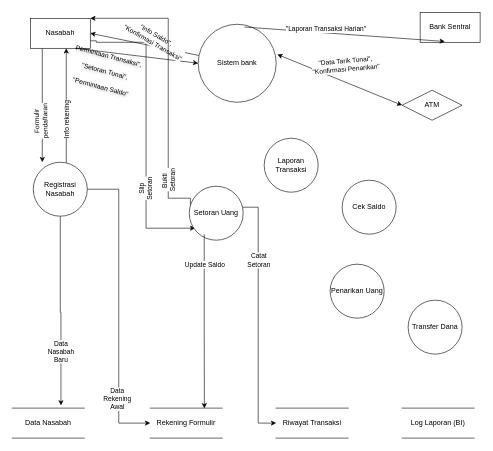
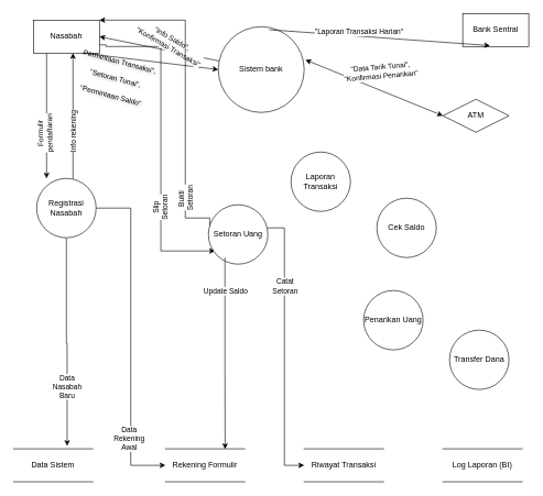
  <mxCell id="0" />
  <mxCell id="1" parent="0" />
  <mxCell id="2" value="Sistem bank" style="shape=ellipse;html=1;dashed=0;whiteSpace=wrap;aspect=fixed;perimeter=ellipsePerimeter;" vertex="1" parent="1"><mxGeometry x="330" y="40" width="130" height="130" as="geometry" /></mxCell>
  <mxCell id="3" style="edgeStyle=orthogonalEdgeStyle;rounded=0;orthogonalLoop=1;jettySize=auto;html=1;entryX=0.5;entryY=0;entryDx=0;entryDy=0;" edge="1" parent="1"><mxGeometry relative="1" as="geometry"><mxPoint x="70" y="80" as="sourcePoint" /><mxPoint x="70" y="270" as="targetPoint" /></mxGeometry></mxCell>
  <mxCell id="4" value="&lt;div&gt;Formulir&lt;/div&gt;&lt;div&gt;pendaftaran&lt;/div&gt;" style="edgeLabel;html=1;align=center;verticalAlign=middle;resizable=0;points=[];rotation=-91;" vertex="1" connectable="0" parent="3"><mxGeometry x="0.284" y="-2" relative="1" as="geometry"><mxPoint as="offset" /></mxGeometry></mxCell>
  <mxCell id="5" style="edgeStyle=orthogonalEdgeStyle;rounded=0;orthogonalLoop=1;jettySize=auto;html=1;entryX=0;entryY=0.5;entryDx=0;entryDy=0;exitX=1;exitY=0.75;exitDx=0;exitDy=0;" edge="1" parent="1" source="7"><mxGeometry relative="1" as="geometry"><mxPoint x="160" y="80" as="sourcePoint" /><mxPoint x="325" y="380" as="targetPoint" /><Array as="points"><mxPoint x="160" y="68" /><mxPoint x="160" y="70" /><mxPoint x="243" y="70" /><mxPoint x="243" y="380" /></Array></mxGeometry></mxCell>
  <mxCell id="6" value="&lt;div&gt;Slip&lt;/div&gt;&lt;div&gt;Setoran&lt;/div&gt;" style="edgeLabel;html=1;align=center;verticalAlign=middle;resizable=0;points=[];rotation=-90;" vertex="1" connectable="0" parent="5"><mxGeometry x="0.401" y="-1" relative="1" as="geometry"><mxPoint as="offset" /></mxGeometry></mxCell>
  <mxCell id="7" value="Nasabah" style="html=1;dashed=0;whiteSpace=wrap;" vertex="1" parent="1"><mxGeometry x="50" y="30" width="100" height="50" as="geometry" /></mxCell>
  <mxCell id="8" value="Bank Sentral" style="html=1;dashed=0;whiteSpace=wrap;" vertex="1" parent="1"><mxGeometry x="700" y="20" width="100" height="50" as="geometry" /></mxCell>
  <mxCell id="9" value="ATM" style="rhombus;html=1;dashed=0;whiteSpace=wrap;" vertex="1" parent="1"><mxGeometry x="670" y="150" width="100" height="50" as="geometry" /></mxCell>
  <mxCell id="10" value="" style="endArrow=classic;html=1;rounded=0;entryX=0;entryY=0.5;entryDx=0;entryDy=0;exitX=0.75;exitY=1;exitDx=0;exitDy=0;labelBackgroundColor=none;labelBorderColor=default;" edge="1" parent="1" source="7" target="2"><mxGeometry width="50" height="50" relative="1" as="geometry"><mxPoint x="100" y="70" as="sourcePoint" /><mxPoint x="308.05" y="234.02" as="targetPoint" /></mxGeometry></mxCell>
  <mxCell id="11" value="&lt;div&gt;&lt;br&gt;&lt;/div&gt;&lt;div&gt;&lt;br&gt;&lt;/div&gt;&lt;div&gt;&lt;br&gt;&lt;/div&gt;&lt;div&gt;&lt;br&gt;&lt;/div&gt;&lt;div&gt;Permintaan Transaksi&quot;,&lt;/div&gt;&lt;div&gt;&lt;br&gt;&lt;/div&gt;&lt;div&gt;&quot;Setoran Tunai&quot;,&lt;/div&gt;&lt;div&gt;&lt;br&gt;&lt;/div&gt;&lt;div&gt;&quot;Permintaan Saldo&quot;&lt;/div&gt;" style="edgeLabel;html=1;align=center;verticalAlign=middle;resizable=0;points=[];labelBackgroundColor=none;rotation=15;labelBorderColor=none;textShadow=1;" vertex="1" connectable="0" parent="10"><mxGeometry x="-0.2" y="1" relative="1" as="geometry"><mxPoint x="-27" y="3" as="offset" /></mxGeometry></mxCell>
  <mxCell id="12" value="" style="endArrow=classic;startArrow=classic;html=1;rounded=0;entryX=0;entryY=0.5;entryDx=0;entryDy=0;exitX=1.015;exitY=0.387;exitDx=0;exitDy=0;exitPerimeter=0;" edge="1" parent="1" source="2" target="9"><mxGeometry width="50" height="50" relative="1" as="geometry"><mxPoint x="490" y="130" as="sourcePoint" /><mxPoint x="540" y="80" as="targetPoint" /></mxGeometry></mxCell>
  <mxCell id="13" value="&lt;div&gt; &quot;Data Tarik Tunai&quot;,&lt;/div&gt;&lt;div&gt;&quot;Konfirmasi Penarikan&quot;&lt;/div&gt;" style="edgeLabel;html=1;align=center;verticalAlign=middle;resizable=0;points=[];labelBackgroundColor=default;rotation=-5;" vertex="1" connectable="0" parent="12"><mxGeometry x="-0.121" y="3" relative="1" as="geometry"><mxPoint x="21" y="-17" as="offset" /></mxGeometry></mxCell>
  <mxCell id="14" value="" style="endArrow=classic;html=1;rounded=0;entryX=0.412;entryY=0.973;entryDx=0;entryDy=0;entryPerimeter=0;exitX=0.592;exitY=0.035;exitDx=0;exitDy=0;exitPerimeter=0;" edge="1" parent="1" source="2" target="8"><mxGeometry width="50" height="50" relative="1" as="geometry"><mxPoint x="420" y="90" as="sourcePoint" /><mxPoint x="470" y="40" as="targetPoint" /></mxGeometry></mxCell>
  <mxCell id="15" value="&quot;Laporan Transaksi Harian&quot;" style="edgeLabel;html=1;align=center;verticalAlign=middle;resizable=0;points=[];labelBackgroundColor=default;rotation=0;" vertex="1" connectable="0" parent="14"><mxGeometry x="-0.075" y="-3" relative="1" as="geometry"><mxPoint x="-19" y="-11" as="offset" /></mxGeometry></mxCell>
  <mxCell id="16" value="" style="endArrow=classic;html=1;rounded=0;entryX=1;entryY=0.5;entryDx=0;entryDy=0;" edge="1" parent="1" source="2" target="7"><mxGeometry width="50" height="50" relative="1" as="geometry"><mxPoint x="300" y="50" as="sourcePoint" /><mxPoint x="350" y="0" as="targetPoint" /></mxGeometry></mxCell>
  <mxCell id="17" value="&lt;div&gt;&quot;Info Saldo&quot;,&amp;nbsp;&lt;/div&gt;&lt;div&gt;&quot;Konfirmasi Transaksi&quot;&lt;/div&gt;" style="edgeLabel;html=1;align=center;verticalAlign=middle;resizable=0;points=[];labelBackgroundColor=default;rotation=30;" vertex="1" connectable="0" parent="16"><mxGeometry x="0.063" y="1" relative="1" as="geometry"><mxPoint x="23" y="-9" as="offset" /></mxGeometry></mxCell>
  <mxCell id="18" style="edgeStyle=orthogonalEdgeStyle;rounded=0;orthogonalLoop=1;jettySize=auto;html=1;entryX=0;entryY=0.5;entryDx=0;entryDy=0;" edge="1" parent="1" source="39" target="34"><mxGeometry relative="1" as="geometry" /></mxCell>
  <mxCell id="19" value="&lt;div&gt;Data&lt;/div&gt;&lt;div&gt;Rekening&lt;/div&gt;&lt;div&gt;Awal&lt;/div&gt;" style="edgeLabel;html=1;align=center;verticalAlign=middle;resizable=0;points=[];" vertex="1" connectable="0" parent="18"><mxGeometry x="0.623" y="-3" relative="1" as="geometry"><mxPoint as="offset" /></mxGeometry></mxCell>
  <mxCell id="20" style="edgeStyle=orthogonalEdgeStyle;rounded=0;orthogonalLoop=1;jettySize=auto;html=1;" edge="1" parent="1" source="39" target="7"><mxGeometry relative="1" as="geometry"><Array as="points"><mxPoint x="110" y="180" /><mxPoint x="110" y="180" /></Array></mxGeometry></mxCell>
  <mxCell id="21" value="Info rekening" style="edgeLabel;html=1;align=center;verticalAlign=middle;resizable=0;points=[];rotation=-90;" vertex="1" connectable="0" parent="20"><mxGeometry x="-0.224" y="-5" relative="1" as="geometry"><mxPoint x="-5" y="3" as="offset" /></mxGeometry></mxCell>
  <mxCell id="22" value="Laporan Transaksi" style="shape=ellipse;html=1;dashed=0;whiteSpace=wrap;aspect=fixed;perimeter=ellipsePerimeter;" vertex="1" parent="1"><mxGeometry x="440" y="230" width="90" height="90" as="geometry" /></mxCell>
  <mxCell id="23" style="edgeStyle=orthogonalEdgeStyle;rounded=0;orthogonalLoop=1;jettySize=auto;html=1;entryX=0;entryY=0.5;entryDx=0;entryDy=0;" edge="1" parent="1" source="27" target="33"><mxGeometry relative="1" as="geometry"><Array as="points"><mxPoint x="430" y="345" /><mxPoint x="430" y="705" /></Array></mxGeometry></mxCell>
  <mxCell id="24" value="&lt;div&gt;Catat&lt;/div&gt;&lt;div&gt;Setoran&lt;/div&gt;" style="edgeLabel;html=1;align=center;verticalAlign=middle;resizable=0;points=[];" vertex="1" connectable="0" parent="23"><mxGeometry x="-0.448" relative="1" as="geometry"><mxPoint as="offset" /></mxGeometry></mxCell>
  <mxCell id="25" style="edgeStyle=orthogonalEdgeStyle;rounded=0;orthogonalLoop=1;jettySize=auto;html=1;exitX=0.022;exitY=0.356;exitDx=0;exitDy=0;exitPerimeter=0;" edge="1" parent="1" source="27"><mxGeometry relative="1" as="geometry"><mxPoint x="315" y="330" as="sourcePoint" /><mxPoint x="150" y="30" as="targetPoint" /><Array as="points"><mxPoint x="317" y="330" /><mxPoint x="280" y="330" /><mxPoint x="280" y="30" /></Array></mxGeometry></mxCell>
  <mxCell id="26" value="&lt;div&gt;Bukti&amp;nbsp;&lt;/div&gt;&lt;div&gt;Setoran&lt;/div&gt;" style="edgeLabel;html=1;align=center;verticalAlign=middle;resizable=0;points=[];rotation=-90;" vertex="1" connectable="0" parent="25"><mxGeometry x="-0.675" relative="1" as="geometry"><mxPoint as="offset" /></mxGeometry></mxCell>
  <mxCell id="27" value="Setoran Uang" style="shape=ellipse;html=1;dashed=0;whiteSpace=wrap;aspect=fixed;perimeter=ellipsePerimeter;" vertex="1" parent="1"><mxGeometry x="315" y="310" width="90" height="90" as="geometry" /></mxCell>
  <mxCell id="28" value="Transfer Dana" style="shape=ellipse;html=1;dashed=0;whiteSpace=wrap;aspect=fixed;perimeter=ellipsePerimeter;" vertex="1" parent="1"><mxGeometry x="680" y="500" width="90" height="90" as="geometry" /></mxCell>
  <mxCell id="29" value="Penarikan Uang" style="shape=ellipse;html=1;dashed=0;whiteSpace=wrap;aspect=fixed;perimeter=ellipsePerimeter;" vertex="1" parent="1"><mxGeometry x="550" y="440" width="90" height="90" as="geometry" /></mxCell>
  <mxCell id="30" value="Cek Saldo" style="shape=ellipse;html=1;dashed=0;whiteSpace=wrap;aspect=fixed;perimeter=ellipsePerimeter;" vertex="1" parent="1"><mxGeometry x="570" y="300" width="90" height="90" as="geometry" /></mxCell>
- <mxCell id="31" value=" Data Nasabah" style="html=1;dashed=0;whiteSpace=wrap;shape=partialRectangle;right=0;left=0;" vertex="1" parent="1"><mxGeometry x="20" y="680" width="120" height="50" as="geometry" /></mxCell>
+ <mxCell id="31" value=" Data Sistem" style="html=1;dashed=0;whiteSpace=wrap;shape=partialRectangle;right=0;left=0;" vertex="1" parent="1"><mxGeometry x="20" y="680" width="120" height="50" as="geometry" /></mxCell>
  <mxCell id="32" value=" Log Laporan (BI)" style="html=1;dashed=0;whiteSpace=wrap;shape=partialRectangle;right=0;left=0;" vertex="1" parent="1"><mxGeometry x="670" y="680" width="120" height="50" as="geometry" /></mxCell>
  <mxCell id="33" value="Riwayat Transaksi" style="html=1;dashed=0;whiteSpace=wrap;shape=partialRectangle;right=0;left=0;" vertex="1" parent="1"><mxGeometry x="460" y="680" width="120" height="50" as="geometry" /></mxCell>
  <mxCell id="34" value="Rekening Formulir" style="html=1;dashed=0;whiteSpace=wrap;shape=partialRectangle;right=0;left=0;" vertex="1" parent="1"><mxGeometry x="250" y="680" width="120" height="50" as="geometry" /></mxCell>
  <mxCell id="35" style="edgeStyle=orthogonalEdgeStyle;rounded=0;orthogonalLoop=1;jettySize=auto;html=1;entryX=0.676;entryY=-0.089;entryDx=0;entryDy=0;entryPerimeter=0;" edge="1" parent="1" source="39" target="31"><mxGeometry relative="1" as="geometry" /></mxCell>
  <mxCell id="36" value="&lt;div&gt;Data&lt;/div&gt;&lt;div&gt;Nasabah &lt;br&gt;&lt;/div&gt;&lt;div&gt;Baru&lt;/div&gt;" style="edgeLabel;html=1;align=center;verticalAlign=middle;resizable=0;points=[];" vertex="1" connectable="0" parent="35"><mxGeometry x="0.432" y="-1" relative="1" as="geometry"><mxPoint as="offset" /></mxGeometry></mxCell>
  <mxCell id="37" style="edgeStyle=orthogonalEdgeStyle;rounded=0;orthogonalLoop=1;jettySize=auto;html=1;entryX=0.919;entryY=0.007;entryDx=0;entryDy=0;entryPerimeter=0;" edge="1" parent="1"><mxGeometry relative="1" as="geometry"><mxPoint x="340" y="390" as="sourcePoint" /><mxPoint x="340.28" y="680.35" as="targetPoint" /><Array as="points"><mxPoint x="340" y="560" /><mxPoint x="340" y="560" /></Array></mxGeometry></mxCell>
  <mxCell id="38" value="Update Saldo" style="edgeLabel;html=1;align=center;verticalAlign=middle;resizable=0;points=[];rotation=0;" vertex="1" connectable="0" parent="37"><mxGeometry x="-0.826" y="3" relative="1" as="geometry"><mxPoint x="-3" y="25" as="offset" /></mxGeometry></mxCell>
  <mxCell id="39" value="Registrasi Nasabah" style="shape=ellipse;html=1;dashed=0;whiteSpace=wrap;aspect=fixed;perimeter=ellipsePerimeter;" vertex="1" parent="1"><mxGeometry x="55" y="270" width="90" height="90" as="geometry" /></mxCell>
